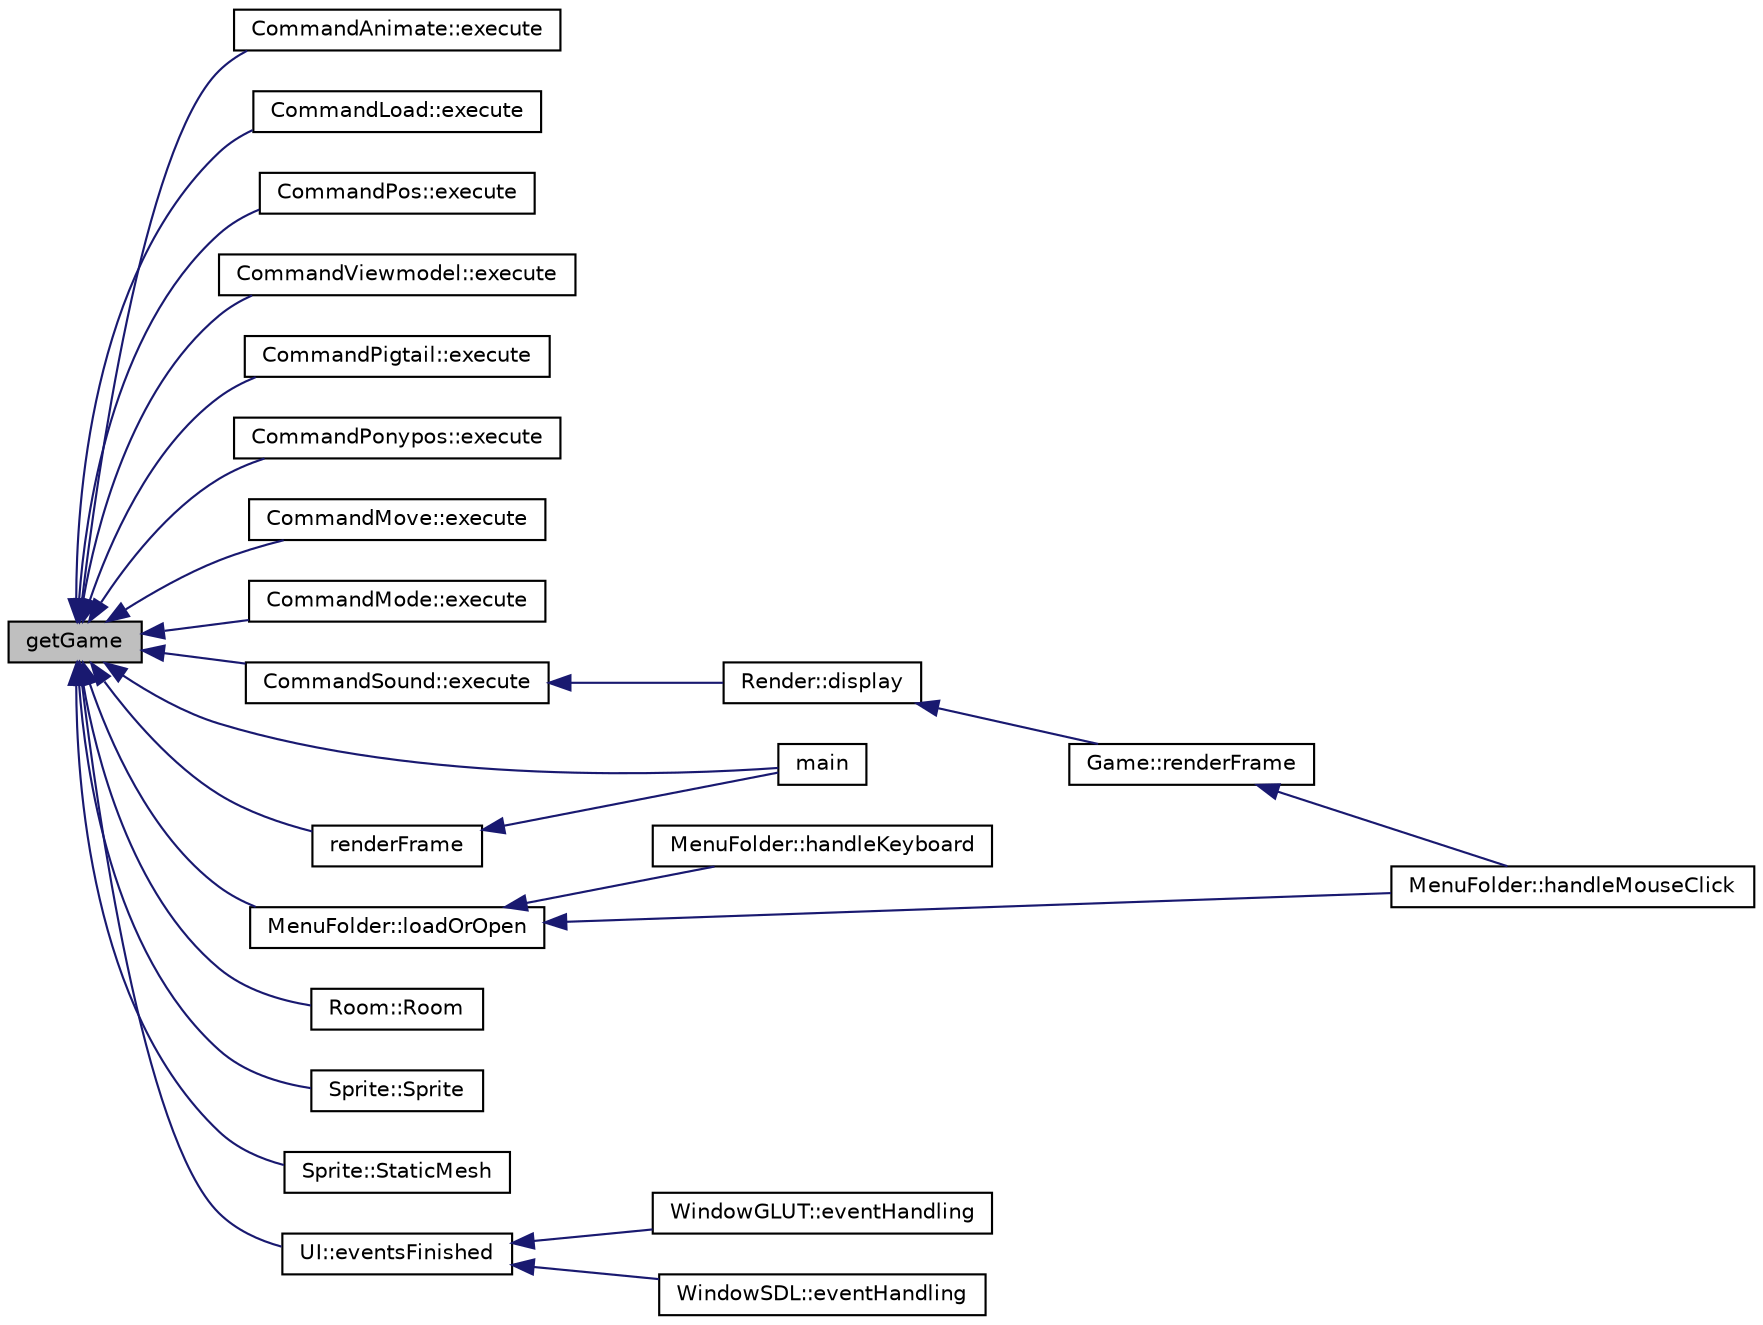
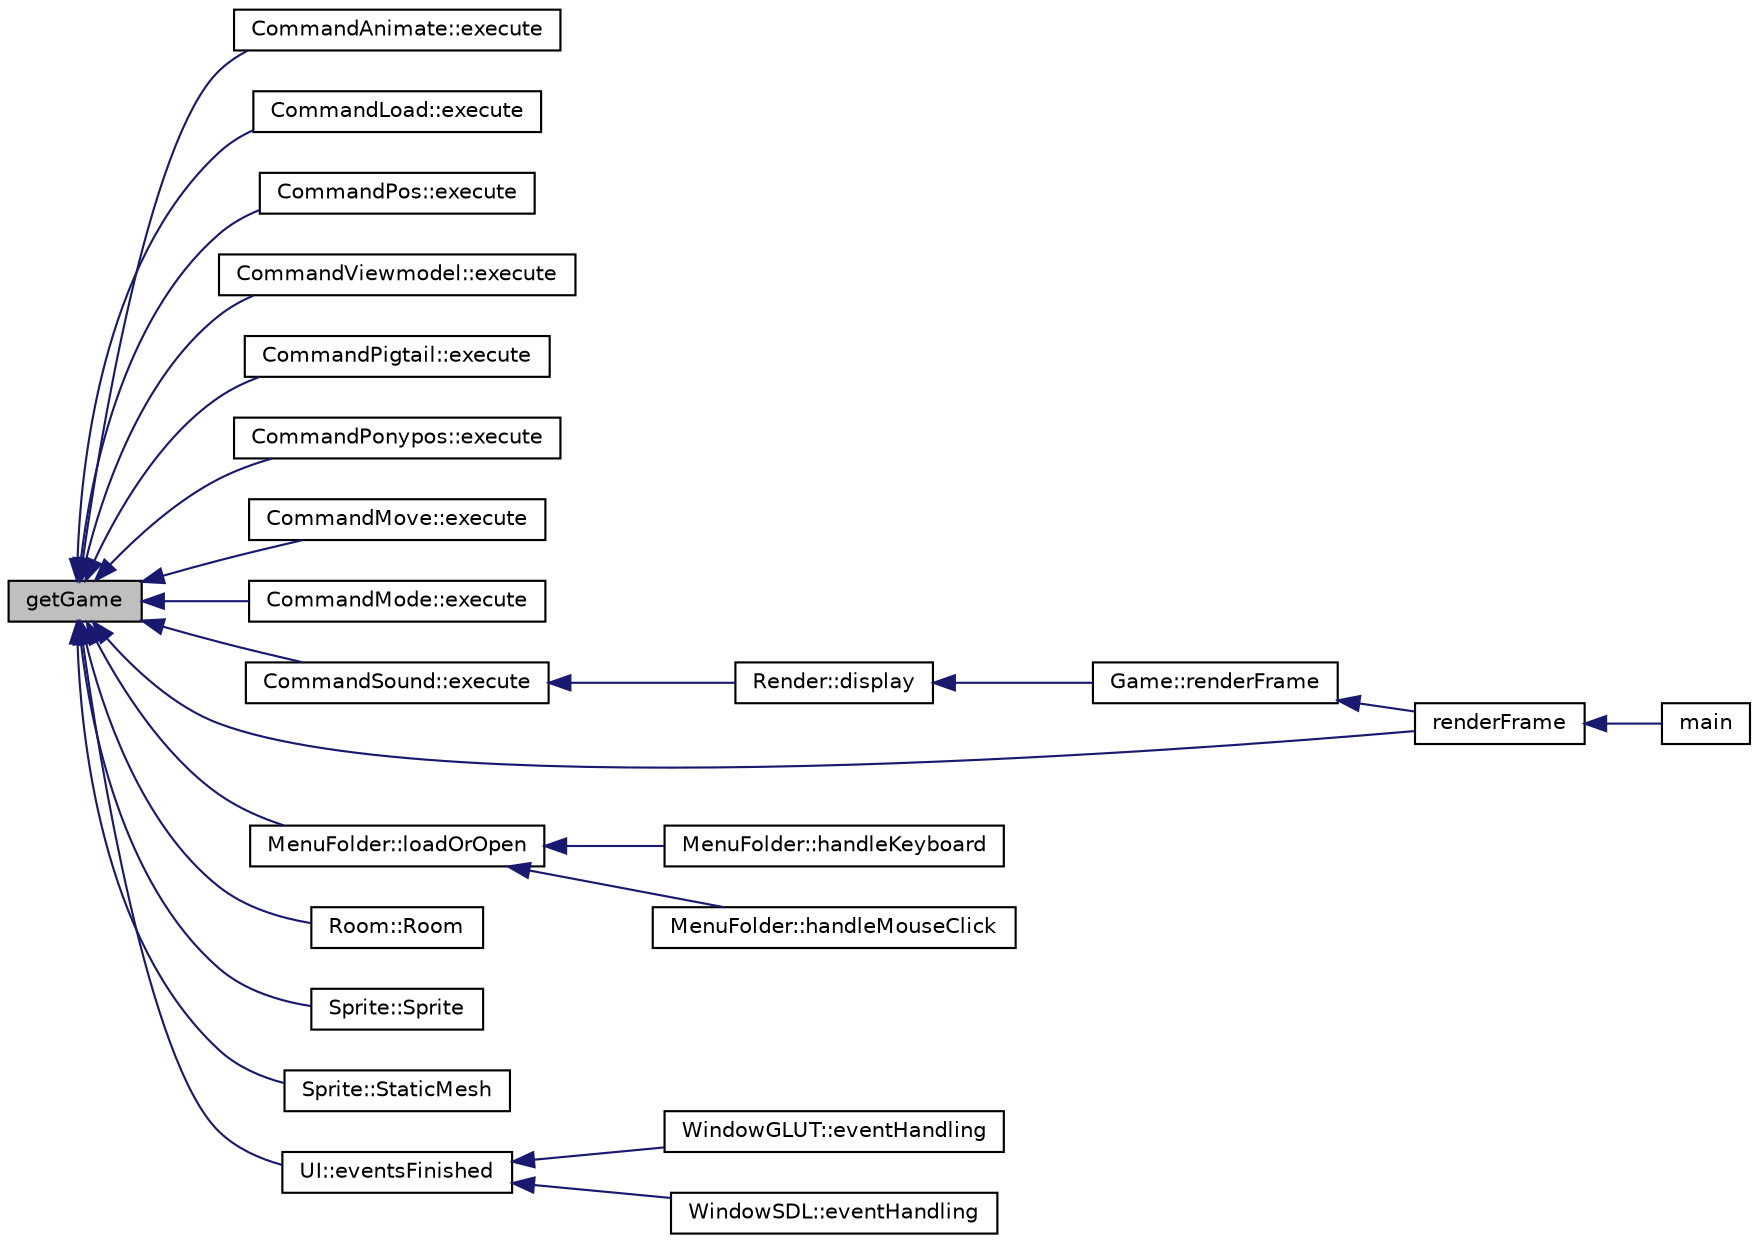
  digraph {
    rankdir=LR
    node [color=black fillcolor=white fontname=Helvetica fontsize=10 shape=record style=filled]
    edge [color=midnightblue dir=back fontname=Helvetica fontsize=10 labelfontname=Helvetica labelfontsize=10 style=solid]
    n1 [fillcolor=grey75 fontcolor=black height=0.2 label=getGame width=0.4]
    n2 [height=0.2 label="CommandAnimate::execute" width=0.4]
    n3 [height=0.2 label="CommandLoad::execute" width=0.4]
    n4 [height=0.2 label="CommandPos::execute" width=0.4]
    n5 [height=0.2 label="CommandViewmodel::execute" width=0.4]
    n6 [height=0.2 label="CommandPigtail::execute" width=0.4]
    n7 [height=0.2 label="CommandPonypos::execute" width=0.4]
    n8 [height=0.2 label="CommandMove::execute" width=0.4]
    n9 [height=0.2 label="CommandMode::execute" width=0.4]
    n10 [height=0.2 label="CommandSound::execute" width=0.4]
    n11 [height=0.2 label=main width=0.4]
    n12 [height=0.2 label=renderFrame width=0.4]
    n13 [height=0.2 label="MenuFolder::loadOrOpen" width=0.4]
    n14 [height=0.2 label="Room::Room" width=0.4]
    n15 [height=0.2 label="Sprite::Sprite" width=0.4]
    n16 [height=0.2 label="Sprite::StaticMesh" width=0.4]
    n17 [height=0.2 label="UI::eventsFinished" width=0.4]
    n18 [height=0.2 label="Render::display" width=0.4]
    n19 [height=0.2 label="MenuFolder::handleKeyboard" width=0.4]
    n20 [height=0.2 label="MenuFolder::handleMouseClick" width=0.4]
    n21 [height=0.2 label="Game::renderFrame" width=0.4]
    n22 [height=0.2 label="WindowGLUT::eventHandling" width=0.4]
    n23 [height=0.2 label="WindowSDL::eventHandling" width=0.4]
    n1 -> n2
    n1 -> n3
    n1 -> n4
    n1 -> n5
    n1 -> n6
    n1 -> n7
    n1 -> n8
    n1 -> n9
    n1 -> n10
-   n1 -> n11
    n1 -> n12
    n1 -> n13
    n1 -> n14
    n1 -> n15
    n1 -> n16
    n1 -> n17
    n10 -> n18
    n12 -> n11
    n13 -> n19
    n13 -> n20
    n17 -> n22
    n17 -> n23
    n18 -> n21
-   n21 -> n20
+   n21 -> n12
  }
